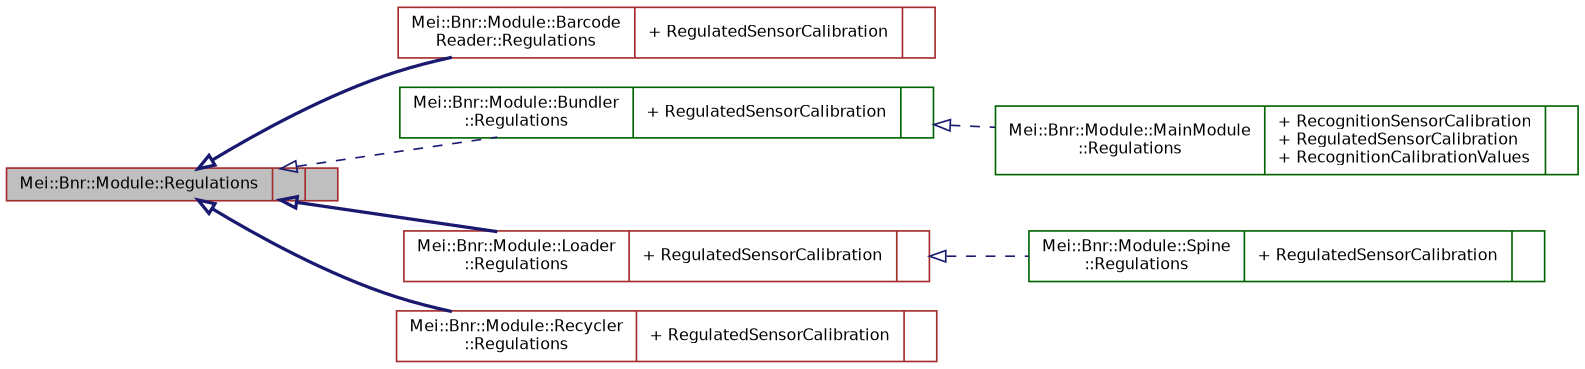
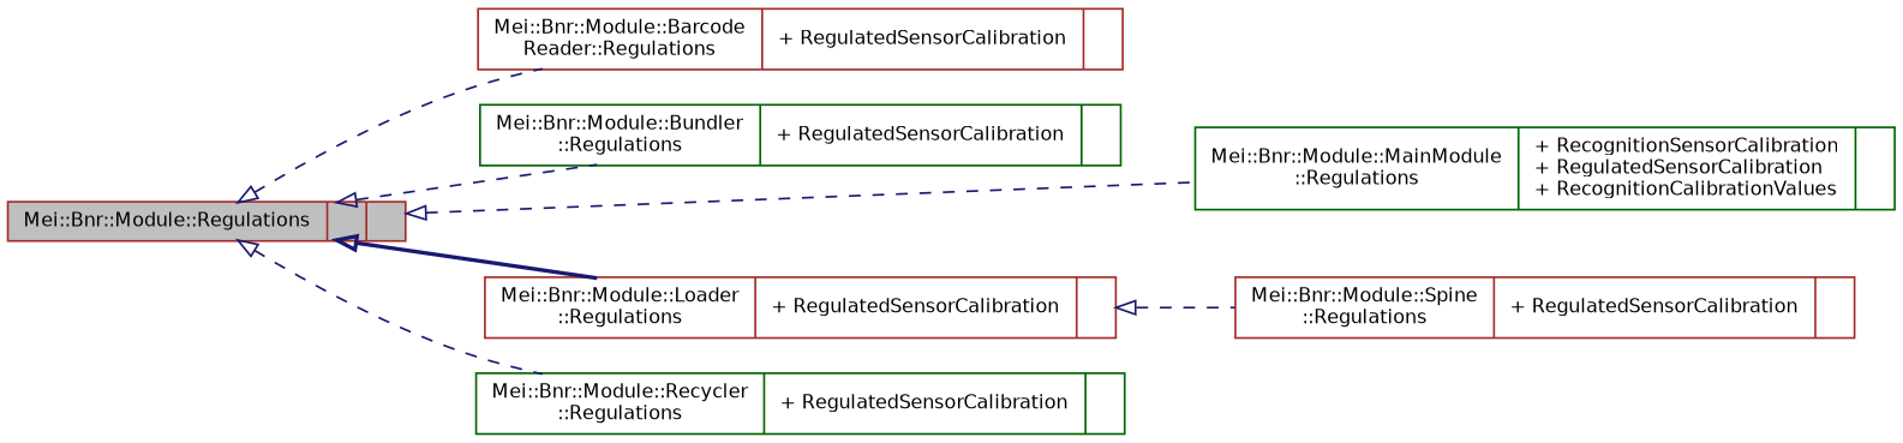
  digraph {
    rankdir=LR
    node [color=brown fillcolor=white fontname=Helvetica fontsize=10 shape=record style=filled]
    edge [arrowtail=onormal color=midnightblue dir=back fontname=Helvetica fontsize=10 labelfontname=Helvetica labelfontsize=10 style=bold]
    n1 [fillcolor=grey75 fontcolor=black height=0.2 label="{Mei::Bnr::Module::Regulations\n||}" width=0.4]
    n2 [height=0.2 label="{Mei::Bnr::Module::Barcode\lReader::Regulations\n|+ RegulatedSensorCalibration\l|}" width=0.4]
    n3 [color=darkgreen height=0.2 label="{Mei::Bnr::Module::Bundler\l::Regulations\n|+ RegulatedSensorCalibration\l|}" width=0.4]
    n4 [height=0.2 label="{Mei::Bnr::Module::Loader\l::Regulations\n|+ RegulatedSensorCalibration\l|}" width=0.4]
    n5 [color=darkgreen height=0.2 label="{Mei::Bnr::Module::MainModule\l::Regulations\n|+ RecognitionSensorCalibration\l+ RegulatedSensorCalibration\l+ RecognitionCalibrationValues\l|}" width=0.4]
-   n6 [height=0.2 label="{Mei::Bnr::Module::Recycler\l::Regulations\n|+ RegulatedSensorCalibration\l|}" width=0.4]
-   n7 [color=darkgreen height=0.2 label="{Mei::Bnr::Module::Spine\l::Regulations\n|+ RegulatedSensorCalibration\l|}" width=0.4]
-   n1 -> n2
+   n6 [color=darkgreen height=0.2 label="{Mei::Bnr::Module::Recycler\l::Regulations\n|+ RegulatedSensorCalibration\l|}" width=0.4]
+   n7 [height=0.2 label="{Mei::Bnr::Module::Spine\l::Regulations\n|+ RegulatedSensorCalibration\l|}" width=0.4]
+   n1 -> n2 [style=dashed]
    n1 -> n3 [style=dashed]
    n1 -> n4
-   n3 -> n5 [style=dashed]
-   n1 -> n6
+   n1 -> n5 [style=dashed]
+   n1 -> n6 [style=dashed]
    n4 -> n7 [style=dashed]
  }
